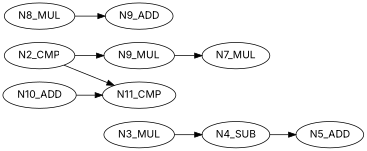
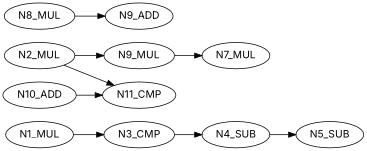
  digraph {
    fontname=Inter
    rankdir=LR
    node [fontname=Inter]
    edge [fontname=Inter]
-   N3_MUL
+   N1_MUL
+   N3_MUL [label=N3_CMP]
    N4_SUB
-   N5_SUB [label=N5_ADD]
+   N5_SUB
    n5 [label=N9_MUL]
-   N2_MUL [label=N2_CMP]
+   N2_MUL
    N11_CMP
    N7_MUL
    N8_MUL
    N9_ADD
    N10_ADD
+   N1_MUL -> N3_MUL
    N3_MUL -> N4_SUB
    N4_SUB -> N5_SUB
    n5 -> N7_MUL
    N2_MUL -> n5
    N2_MUL -> N11_CMP
    N8_MUL -> N9_ADD
    N10_ADD -> N11_CMP
  }
